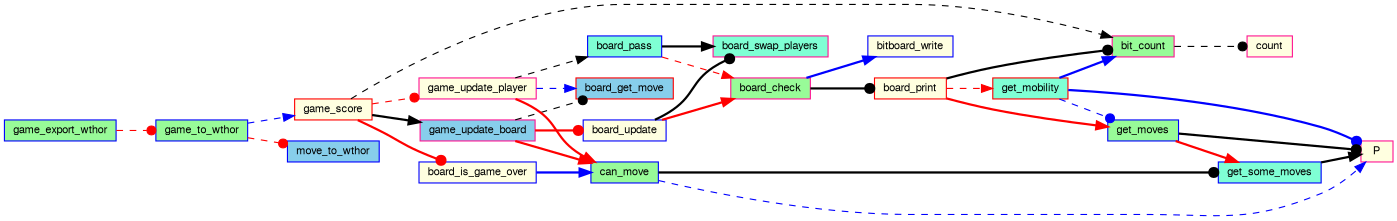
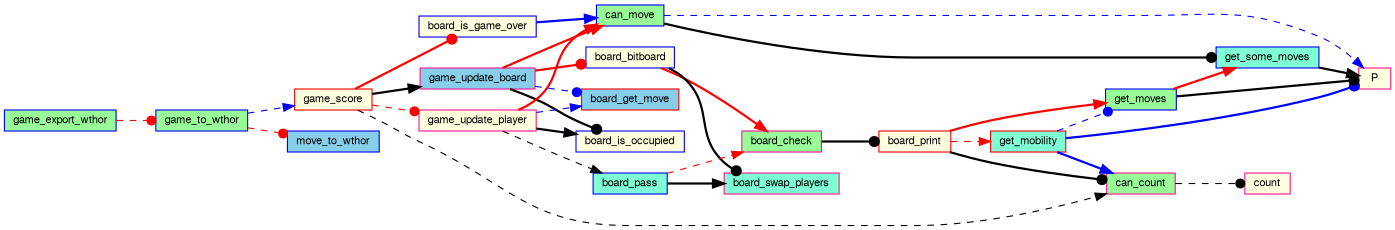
  digraph {
    rankdir=LR
    node [color=blue fillcolor=lightyellow fontname=FreeSans fontsize=10 shape=record style=filled]
    edge [arrowhead=normal color=black fontname=FreeSans fontsize=10 labelfontname=FreeSans labelfontsize=10 style=bold]
    n1 [fillcolor=palegreen fontcolor=black height=0.2 label=game_export_wthor width=0.4]
    n2 [fillcolor=palegreen height=0.2 label=game_to_wthor width=0.4]
    n3 [color=red height=0.2 label=game_score width=0.4]
    n4 [fillcolor=skyblue height=0.2 label=move_to_wthor width=0.4]
-   n5 [color=deeppink fillcolor=palegreen height=0.2 label=bit_count width=0.4]
+   n5 [color=deeppink fillcolor=palegreen height=0.2 label=can_count width=0.4]
    n6 [height=0.2 label=board_is_game_over width=0.4]
    n7 [color=deeppink fillcolor=skyblue height=0.2 label=game_update_board width=0.4]
    n8 [color=deeppink height=0.2 label=game_update_player width=0.4]
    n9 [color=deeppink height=0.2 label=count width=0.4]
    n10 [fillcolor=palegreen height=0.2 label=can_move width=0.4]
    n11 [color=red fillcolor=skyblue height=0.2 label=board_get_move width=0.4]
-   n13 [height=0.2 label=board_update width=0.4]
+   n12 [height=0.2 label=board_is_occupied width=0.4]
+   n13 [height=0.2 label=board_bitboard width=0.4]
    n14 [fillcolor=aquamarine height=0.2 label=board_pass width=0.4]
    n15 [fillcolor=aquamarine height=0.2 label=get_some_moves width=0.4]
    n16 [color=deeppink height=0.2 label=P width=0.4]
    n17 [color=deeppink fillcolor=palegreen height=0.2 label=board_check width=0.4]
    n18 [color=deeppink fillcolor=aquamarine height=0.2 label=board_swap_players width=0.4]
-   n19 [height=0.2 label=bitboard_write width=0.4]
    n20 [color=red height=0.2 label=board_print width=0.4]
    n21 [color=red fillcolor=aquamarine height=0.2 label=get_mobility width=0.4]
    n22 [fillcolor=palegreen height=0.2 label=get_moves width=0.4]
    n1 -> n2 [arrowhead=dot color=red style=dashed]
    n2 -> n3 [color=blue style=dashed]
    n2 -> n4 [arrowhead=dot color=red style=dashed]
    n3 -> n5 [style=dashed]
    n3 -> n6 [arrowhead=dot color=red]
    n3 -> n7
    n3 -> n8 [arrowhead=dot color=red style=dashed]
    n5 -> n9 [arrowhead=dot style=dashed]
    n6 -> n10 [color=blue]
    n7 -> n10 [color=red]
-   n7 -> n11 [arrowhead=dot style=dashed]
+   n7 -> n11 [arrowhead=dot color=blue style=dashed]
+   n7 -> n12 [arrowhead=dot]
    n7 -> n13 [arrowhead=dot color=red]
    n8 -> n10 [color=red]
    n8 -> n11 [color=blue style=dashed]
+   n8 -> n12
    n8 -> n14 [style=dashed]
    n10 -> n15 [arrowhead=dot]
    n10 -> n16 [color=blue style=dashed]
    n13 -> n17 [color=red]
    n13 -> n18 [arrowhead=dot]
    n14 -> n17 [color=red style=dashed]
    n14 -> n18
    n15 -> n16
-   n17 -> n19 [color=blue]
    n17 -> n20 [arrowhead=dot]
    n20 -> n5 [arrowhead=dot]
    n20 -> n21 [color=red style=dashed]
    n20 -> n22 [color=red]
    n21 -> n5 [color=blue]
    n21 -> n16 [arrowhead=dot color=blue]
    n21 -> n22 [arrowhead=dot color=blue style=dashed]
    n22 -> n15 [color=red]
    n22 -> n16 [arrowhead=dot]
  }
